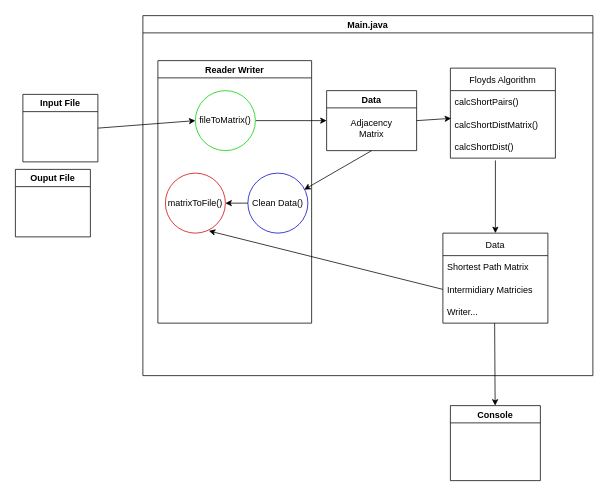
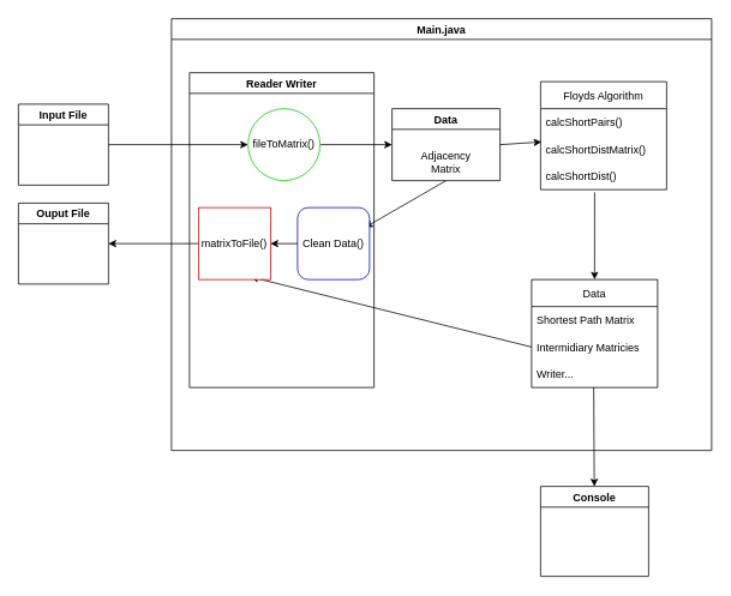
  <mxCell id="0" />
  <mxCell id="1" parent="0" />
  <mxCell id="2" value="" style="endArrow=classic;html=1;rounded=0;exitX=1;exitY=0.5;exitDx=0;exitDy=0;entryX=0;entryY=0.5;entryDx=0;entryDy=0;" edge="1" parent="1" source="3" target="21"><mxGeometry width="50" height="50" relative="1" as="geometry"><mxPoint x="130" y="310" as="sourcePoint" /><mxPoint x="270" y="150" as="targetPoint" /></mxGeometry></mxCell>
- <mxCell id="3" value="Input File" style="swimlane;" vertex="1" parent="1"><mxGeometry x="30" y="125" width="100" height="90" as="geometry" /></mxCell>
+ <mxCell id="3" value="Input File" style="swimlane;" vertex="1" parent="1"><mxGeometry x="20" y="115" width="100" height="90" as="geometry" /></mxCell>
  <mxCell id="4" value="Main.java" style="swimlane;" vertex="1" parent="1"><mxGeometry x="190" y="20" width="600" height="480" as="geometry" /></mxCell>
  <mxCell id="5" value="Data" style="swimlane;" vertex="1" parent="4"><mxGeometry x="245" y="100" width="120" height="80" as="geometry" /></mxCell>
- <mxCell id="6" value="Adjacency Matrix" style="text;html=1;strokeColor=none;fillColor=none;align=center;verticalAlign=middle;whiteSpace=wrap;rounded=0;" vertex="1" parent="5"><mxGeometry x="30" y="35" width="60" height="30" as="geometry" /></mxCell>
+ <mxCell id="6" value="Adjacency Matrix" style="text;html=1;strokeColor=none;fillColor=none;align=center;verticalAlign=middle;whiteSpace=wrap;rounded=0;" vertex="1" parent="5"><mxGeometry x="30" y="45" width="60" height="30" as="geometry" /></mxCell>
  <mxCell id="7" value="" style="endArrow=classic;html=1;rounded=0;entryX=0;entryY=0.5;entryDx=0;entryDy=0;exitX=1;exitY=0.5;exitDx=0;exitDy=0;" edge="1" parent="4" source="21" target="5"><mxGeometry width="50" height="50" relative="1" as="geometry"><mxPoint x="130" y="140" as="sourcePoint" /><mxPoint x="200" y="150" as="targetPoint" /></mxGeometry></mxCell>
  <mxCell id="8" value="Floyds Algorithm" style="swimlane;fontStyle=0;childLayout=stackLayout;horizontal=1;startSize=30;horizontalStack=0;resizeParent=1;resizeParentMax=0;resizeLast=0;collapsible=1;marginBottom=0;" vertex="1" parent="4"><mxGeometry x="410" y="70" width="140" height="120" as="geometry" /></mxCell>
  <mxCell id="9" value="calcShortPairs()" style="text;strokeColor=none;fillColor=none;align=left;verticalAlign=middle;spacingLeft=4;spacingRight=4;overflow=hidden;points=[[0,0.5],[1,0.5]];portConstraint=eastwest;rotatable=0;" vertex="1" parent="8"><mxGeometry y="30" width="140" height="30" as="geometry" /></mxCell>
  <mxCell id="10" value="calcShortDistMatrix()" style="text;strokeColor=none;fillColor=none;align=left;verticalAlign=middle;spacingLeft=4;spacingRight=4;overflow=hidden;points=[[0,0.5],[1,0.5]];portConstraint=eastwest;rotatable=0;" vertex="1" parent="8"><mxGeometry y="60" width="140" height="30" as="geometry" /></mxCell>
  <mxCell id="11" value="calcShortDist()" style="text;strokeColor=none;fillColor=none;align=left;verticalAlign=middle;spacingLeft=4;spacingRight=4;overflow=hidden;points=[[0,0.5],[1,0.5]];portConstraint=eastwest;rotatable=0;" vertex="1" parent="8"><mxGeometry y="90" width="140" height="30" as="geometry" /></mxCell>
  <mxCell id="12" value="" style="endArrow=classic;html=1;rounded=0;exitX=1;exitY=0.5;exitDx=0;exitDy=0;entryX=0.007;entryY=0.233;entryDx=0;entryDy=0;entryPerimeter=0;" edge="1" parent="4" source="5" target="10"><mxGeometry width="50" height="50" relative="1" as="geometry"><mxPoint x="320" y="230" as="sourcePoint" /><mxPoint x="370" y="180" as="targetPoint" /></mxGeometry></mxCell>
  <mxCell id="13" value="" style="endArrow=classic;html=1;rounded=0;exitX=0.5;exitY=1;exitDx=0;exitDy=0;entryX=0.938;entryY=0.275;entryDx=0;entryDy=0;entryPerimeter=0;" edge="1" parent="4" source="5" target="22"><mxGeometry width="50" height="50" relative="1" as="geometry"><mxPoint x="230" y="260" as="sourcePoint" /><mxPoint x="280" y="210" as="targetPoint" /></mxGeometry></mxCell>
  <mxCell id="14" value="Data" style="swimlane;fontStyle=0;childLayout=stackLayout;horizontal=1;startSize=30;horizontalStack=0;resizeParent=1;resizeParentMax=0;resizeLast=0;collapsible=1;marginBottom=0;" vertex="1" parent="4"><mxGeometry x="400" y="290" width="140" height="120" as="geometry" /></mxCell>
  <mxCell id="15" value="Shortest Path Matrix" style="text;strokeColor=none;fillColor=none;align=left;verticalAlign=middle;spacingLeft=4;spacingRight=4;overflow=hidden;points=[[0,0.5],[1,0.5]];portConstraint=eastwest;rotatable=0;" vertex="1" parent="14"><mxGeometry y="30" width="140" height="30" as="geometry" /></mxCell>
  <mxCell id="16" value="Intermidiary Matricies" style="text;strokeColor=none;fillColor=none;align=left;verticalAlign=middle;spacingLeft=4;spacingRight=4;overflow=hidden;points=[[0,0.5],[1,0.5]];portConstraint=eastwest;rotatable=0;" vertex="1" parent="14"><mxGeometry y="60" width="140" height="30" as="geometry" /></mxCell>
  <mxCell id="17" value="Writer..." style="text;strokeColor=none;fillColor=none;align=left;verticalAlign=middle;spacingLeft=4;spacingRight=4;overflow=hidden;points=[[0,0.5],[1,0.5]];portConstraint=eastwest;rotatable=0;" vertex="1" parent="14"><mxGeometry y="90" width="140" height="30" as="geometry" /></mxCell>
  <mxCell id="18" value="" style="endArrow=classic;html=1;rounded=0;exitX=0.429;exitY=1.1;exitDx=0;exitDy=0;exitPerimeter=0;entryX=0.5;entryY=0;entryDx=0;entryDy=0;" edge="1" parent="4" source="11" target="14"><mxGeometry width="50" height="50" relative="1" as="geometry"><mxPoint x="310" y="340" as="sourcePoint" /><mxPoint x="457" y="320" as="targetPoint" /></mxGeometry></mxCell>
  <mxCell id="19" value="" style="endArrow=classic;html=1;rounded=0;exitX=0;exitY=0.5;exitDx=0;exitDy=0;entryX=0.725;entryY=0.963;entryDx=0;entryDy=0;entryPerimeter=0;" edge="1" parent="4" source="16" target="24"><mxGeometry width="50" height="50" relative="1" as="geometry"><mxPoint x="130" y="730" as="sourcePoint" /><mxPoint x="115.355" y="285.355" as="targetPoint" /></mxGeometry></mxCell>
  <mxCell id="20" value="Reader Writer" style="swimlane;" vertex="1" parent="4"><mxGeometry x="20" y="60" width="205" height="350" as="geometry" /></mxCell>
- <mxCell id="21" value="fileToMatrix()" style="ellipse;whiteSpace=wrap;html=1;aspect=fixed;strokeColor=#00CC00;" vertex="1" parent="20"><mxGeometry x="50" y="40" width="80" height="80" as="geometry" /></mxCell>
- <mxCell id="22" value="Clean Data()" style="ellipse;whiteSpace=wrap;html=1;aspect=fixed;strokeColor=#0000CC;" vertex="1" parent="20"><mxGeometry x="120" y="150" width="80" height="80" as="geometry" /></mxCell>
+ <mxCell id="21" value="fileToMatrix()" style="ellipse;whiteSpace=wrap;html=1;aspect=fixed;strokeColor=#00CC00;" vertex="1" parent="20"><mxGeometry x="65" y="40" width="80" height="80" as="geometry" /></mxCell>
+ <mxCell id="22" value="Clean Data()" style="whiteSpace=wrap;html=1;aspect=fixed;strokeColor=#0000CC;rounded=1;" vertex="1" parent="20"><mxGeometry x="120" y="150" width="80" height="80" as="geometry" /></mxCell>
  <mxCell id="23" value="" style="endArrow=classic;html=1;rounded=0;exitX=0;exitY=0.5;exitDx=0;exitDy=0;entryX=1;entryY=0.5;entryDx=0;entryDy=0;" edge="1" parent="20" source="22" target="24"><mxGeometry width="50" height="50" relative="1" as="geometry"><mxPoint x="50" y="490" as="sourcePoint" /><mxPoint x="95.355" y="154.645" as="targetPoint" /></mxGeometry></mxCell>
- <mxCell id="24" value="matrixToFile()" style="ellipse;whiteSpace=wrap;html=1;aspect=fixed;strokeColor=#CC0000;" vertex="1" parent="20"><mxGeometry x="10" y="150" width="80" height="80" as="geometry" /></mxCell>
+ <mxCell id="24" value="matrixToFile()" style="whiteSpace=wrap;html=1;aspect=fixed;strokeColor=#CC0000;rounded=0;" vertex="1" parent="20"><mxGeometry x="10" y="150" width="80" height="80" as="geometry" /></mxCell>
  <mxCell id="25" value="Ouput File" style="swimlane;" vertex="1" parent="1"><mxGeometry x="20" y="225" width="100" height="90" as="geometry" /></mxCell>
+ <mxCell id="26" value="" style="endArrow=classic;html=1;rounded=0;exitX=0;exitY=0.5;exitDx=0;exitDy=0;entryX=1;entryY=0.5;entryDx=0;entryDy=0;" edge="1" parent="1" source="24" target="25"><mxGeometry width="50" height="50" relative="1" as="geometry"><mxPoint x="650" y="170" as="sourcePoint" /><mxPoint x="700.98" y="166.99" as="targetPoint" /></mxGeometry></mxCell>
  <mxCell id="27" value="Console" style="swimlane;strokeColor=#000000;fillColor=#FFFFFF;" vertex="1" parent="1"><mxGeometry x="600" y="540" width="120" height="100" as="geometry" /></mxCell>
  <mxCell id="28" value="" style="endArrow=classic;html=1;rounded=0;exitX=0.493;exitY=1;exitDx=0;exitDy=0;exitPerimeter=0;" edge="1" parent="1" source="17" target="27"><mxGeometry width="50" height="50" relative="1" as="geometry"><mxPoint x="670" y="380" as="sourcePoint" /><mxPoint x="720" y="330" as="targetPoint" /></mxGeometry></mxCell>
